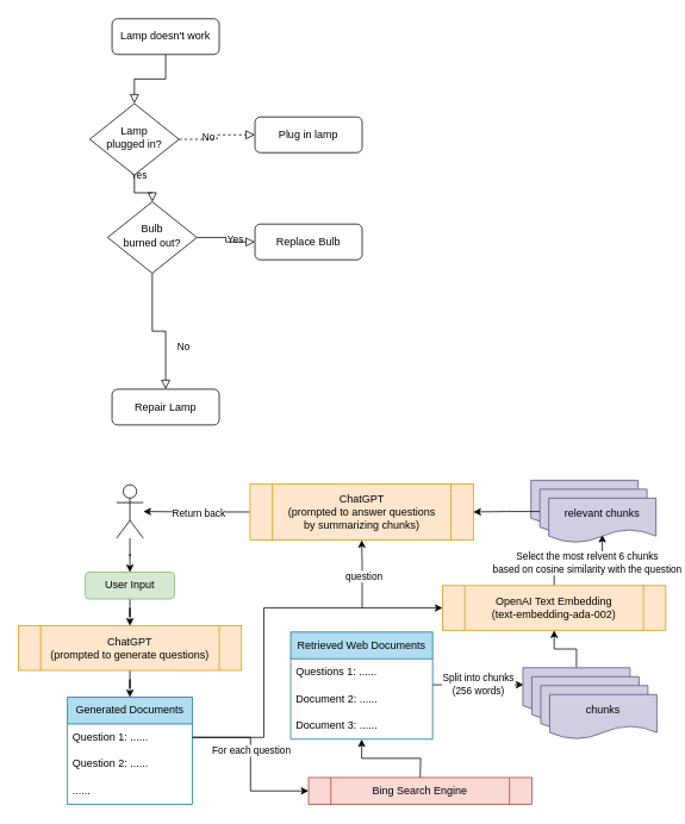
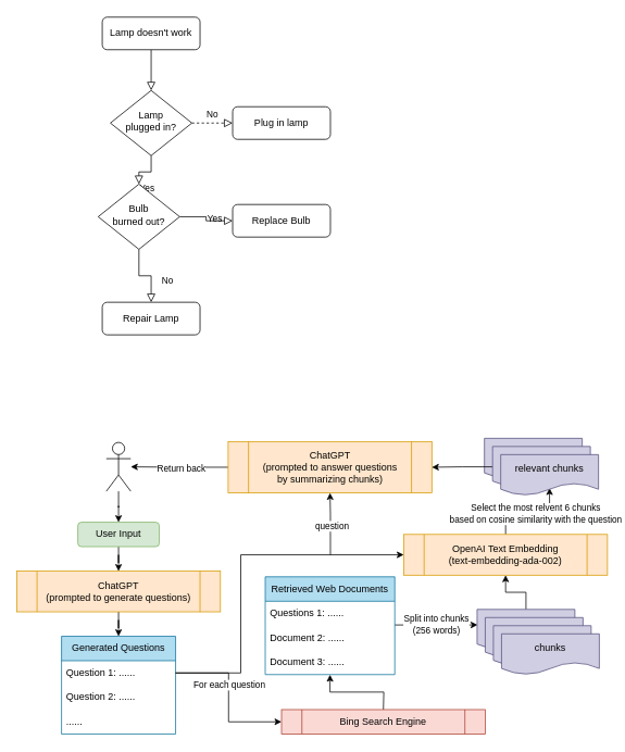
  <mxCell id="0" />
  <mxCell id="1" parent="0" />
  <mxCell id="2" value="" style="rounded=0;html=1;jettySize=auto;orthogonalLoop=1;fontSize=11;endArrow=block;endFill=0;endSize=8;strokeWidth=1;shadow=0;labelBackgroundColor=none;edgeStyle=orthogonalEdgeStyle;" parent="1" source="3" target="6" edge="1"><mxGeometry relative="1" as="geometry" /></mxCell>
  <mxCell id="3" value="Lamp doesn't work" style="rounded=1;whiteSpace=wrap;html=1;fontSize=12;glass=0;strokeWidth=1;shadow=0;" parent="1" vertex="1"><mxGeometry x="125" y="20" width="120" height="40" as="geometry" /></mxCell>
  <mxCell id="4" value="Yes" style="rounded=0;html=1;jettySize=auto;orthogonalLoop=1;fontSize=11;endArrow=block;endFill=0;endSize=8;strokeWidth=1;shadow=0;labelBackgroundColor=none;edgeStyle=orthogonalEdgeStyle;" parent="1" source="6" target="10" edge="1"><mxGeometry y="20" relative="1" as="geometry"><mxPoint as="offset" /></mxGeometry></mxCell>
  <mxCell id="5" value="No" style="edgeStyle=orthogonalEdgeStyle;rounded=0;html=1;jettySize=auto;orthogonalLoop=1;fontSize=11;endArrow=block;endFill=0;endSize=8;strokeWidth=1;shadow=0;labelBackgroundColor=none;dashed=1;" parent="1" source="6" target="7" edge="1"><mxGeometry y="10" relative="1" as="geometry"><mxPoint as="offset" /></mxGeometry></mxCell>
- <mxCell id="6" value="Lamp&lt;br&gt;plugged in?" style="rhombus;whiteSpace=wrap;html=1;shadow=0;fontFamily=Helvetica;fontSize=12;align=center;strokeWidth=1;spacing=6;spacingTop=-4;" parent="1" vertex="1"><mxGeometry x="100" y="115" width="100" height="80" as="geometry" /></mxCell>
+ <mxCell id="6" value="Lamp&lt;br&gt;plugged in?" style="rhombus;whiteSpace=wrap;html=1;shadow=0;fontFamily=Helvetica;fontSize=12;align=center;strokeWidth=1;spacing=6;spacingTop=-4;" parent="1" vertex="1"><mxGeometry x="135" y="110" width="100" height="80" as="geometry" /></mxCell>
  <mxCell id="7" value="Plug in lamp" style="rounded=1;whiteSpace=wrap;html=1;fontSize=12;glass=0;strokeWidth=1;shadow=0;" parent="1" vertex="1"><mxGeometry x="285" y="130" width="120" height="40" as="geometry" /></mxCell>
  <mxCell id="8" value="No" style="rounded=0;html=1;jettySize=auto;orthogonalLoop=1;fontSize=11;endArrow=block;endFill=0;endSize=8;strokeWidth=1;shadow=0;labelBackgroundColor=none;edgeStyle=orthogonalEdgeStyle;" parent="1" source="10" target="11" edge="1"><mxGeometry x="0.333" y="20" relative="1" as="geometry"><mxPoint as="offset" /></mxGeometry></mxCell>
  <mxCell id="9" value="Yes" style="edgeStyle=orthogonalEdgeStyle;rounded=0;html=1;jettySize=auto;orthogonalLoop=1;fontSize=11;endArrow=block;endFill=0;endSize=8;strokeWidth=1;shadow=0;labelBackgroundColor=none;" parent="1" source="10" target="12" edge="1"><mxGeometry y="10" relative="1" as="geometry"><mxPoint as="offset" /></mxGeometry></mxCell>
  <mxCell id="10" value="Bulb&lt;br&gt;burned out?" style="rhombus;whiteSpace=wrap;html=1;shadow=0;fontFamily=Helvetica;fontSize=12;align=center;strokeWidth=1;spacing=6;spacingTop=-4;" parent="1" vertex="1"><mxGeometry x="120" y="225" width="100" height="80" as="geometry" /></mxCell>
- <mxCell id="11" value="Repair Lamp" style="rounded=1;whiteSpace=wrap;html=1;fontSize=12;glass=0;strokeWidth=1;shadow=0;" parent="1" vertex="1"><mxGeometry x="125" y="435" width="120" height="40" as="geometry" /></mxCell>
+ <mxCell id="11" value="Repair Lamp" style="rounded=1;whiteSpace=wrap;html=1;fontSize=12;glass=0;strokeWidth=1;shadow=0;" parent="1" vertex="1"><mxGeometry x="125" y="370" width="120" height="40" as="geometry" /></mxCell>
  <mxCell id="12" value="Replace Bulb" style="rounded=1;whiteSpace=wrap;html=1;fontSize=12;glass=0;strokeWidth=1;shadow=0;" parent="1" vertex="1"><mxGeometry x="285" y="250" width="120" height="40" as="geometry" /></mxCell>
  <mxCell id="13" style="edgeStyle=orthogonalEdgeStyle;rounded=0;orthogonalLoop=1;jettySize=auto;html=1;entryX=0.5;entryY=0;entryDx=0;entryDy=0;" edge="1" parent="1" source="14" target="16"><mxGeometry relative="1" as="geometry" /></mxCell>
  <mxCell id="14" value="User Input" style="rounded=1;whiteSpace=wrap;html=1;fillColor=#d5e8d4;strokeColor=#82b366;" vertex="1" parent="1"><mxGeometry x="95" y="640" width="100" height="30" as="geometry" /></mxCell>
  <mxCell id="15" style="edgeStyle=orthogonalEdgeStyle;rounded=0;orthogonalLoop=1;jettySize=auto;html=1;entryX=0.5;entryY=0;entryDx=0;entryDy=0;" edge="1" parent="1" source="16" target="17"><mxGeometry relative="1" as="geometry" /></mxCell>
  <mxCell id="16" value="ChatGPT&lt;br&gt;(prompted to generate questions)" style="shape=process;whiteSpace=wrap;html=1;backgroundOutline=1;fillColor=#ffe6cc;strokeColor=#d79b00;" vertex="1" parent="1"><mxGeometry x="20" y="700" width="250" height="50" as="geometry" /></mxCell>
- <mxCell id="17" value="Generated Documents" style="swimlane;fontStyle=0;childLayout=stackLayout;horizontal=1;startSize=30;horizontalStack=0;resizeParent=1;resizeParentMax=0;resizeLast=0;collapsible=1;marginBottom=0;whiteSpace=wrap;html=1;fillColor=#b1ddf0;strokeColor=#10739e;" vertex="1" parent="1"><mxGeometry x="75" y="780" width="140" height="120" as="geometry" /></mxCell>
+ <mxCell id="17" value="Generated Questions" style="swimlane;fontStyle=0;childLayout=stackLayout;horizontal=1;startSize=30;horizontalStack=0;resizeParent=1;resizeParentMax=0;resizeLast=0;collapsible=1;marginBottom=0;whiteSpace=wrap;html=1;fillColor=#b1ddf0;strokeColor=#10739e;" vertex="1" parent="1"><mxGeometry x="75" y="780" width="140" height="120" as="geometry" /></mxCell>
  <mxCell id="18" value="Question 1: ......" style="text;strokeColor=none;fillColor=none;align=left;verticalAlign=middle;spacingLeft=4;spacingRight=4;overflow=hidden;points=[[0,0.5],[1,0.5]];portConstraint=eastwest;rotatable=0;whiteSpace=wrap;html=1;" vertex="1" parent="17"><mxGeometry y="30" width="140" height="30" as="geometry" /></mxCell>
  <mxCell id="19" value="Question 2: ......" style="text;strokeColor=none;fillColor=none;align=left;verticalAlign=middle;spacingLeft=4;spacingRight=4;overflow=hidden;points=[[0,0.5],[1,0.5]];portConstraint=eastwest;rotatable=0;whiteSpace=wrap;html=1;" vertex="1" parent="17"><mxGeometry y="60" width="140" height="30" as="geometry" /></mxCell>
  <mxCell id="20" value="......" style="text;strokeColor=none;fillColor=none;align=left;verticalAlign=middle;spacingLeft=4;spacingRight=4;overflow=hidden;points=[[0,0.5],[1,0.5]];portConstraint=eastwest;rotatable=0;whiteSpace=wrap;html=1;" vertex="1" parent="17"><mxGeometry y="90" width="140" height="30" as="geometry" /></mxCell>
  <mxCell id="21" style="edgeStyle=orthogonalEdgeStyle;rounded=0;orthogonalLoop=1;jettySize=auto;html=1;" edge="1" parent="1" source="22" target="14"><mxGeometry relative="1" as="geometry" /></mxCell>
  <mxCell id="22" value="" style="shape=umlActor;verticalLabelPosition=bottom;verticalAlign=top;html=1;outlineConnect=0;" vertex="1" parent="1"><mxGeometry x="130" y="542" width="30" height="60" as="geometry" /></mxCell>
  <mxCell id="23" style="edgeStyle=orthogonalEdgeStyle;rounded=0;orthogonalLoop=1;jettySize=auto;html=1;entryX=0.5;entryY=1.005;entryDx=0;entryDy=0;entryPerimeter=0;" edge="1" parent="1" target="31"><mxGeometry relative="1" as="geometry"><mxPoint x="470" y="870" as="sourcePoint" /></mxGeometry></mxCell>
  <mxCell id="24" value="Bing Search Engine" style="shape=process;whiteSpace=wrap;html=1;backgroundOutline=1;fillColor=#fad9d5;strokeColor=#ae4132;" vertex="1" parent="1"><mxGeometry x="345" y="870" width="250" height="30" as="geometry" /></mxCell>
  <mxCell id="25" style="edgeStyle=orthogonalEdgeStyle;rounded=0;orthogonalLoop=1;jettySize=auto;html=1;entryX=0;entryY=0.5;entryDx=0;entryDy=0;" edge="1" parent="1" source="18" target="24"><mxGeometry relative="1" as="geometry" /></mxCell>
  <mxCell id="26" value="For each question" style="edgeLabel;html=1;align=center;verticalAlign=middle;resizable=0;points=[];" vertex="1" connectable="0" parent="25"><mxGeometry x="-0.167" relative="1" as="geometry"><mxPoint as="offset" /></mxGeometry></mxCell>
  <mxCell id="27" value="Split into chunks &lt;br&gt;(256 words)" style="edgeStyle=orthogonalEdgeStyle;rounded=0;orthogonalLoop=1;jettySize=auto;html=1;entryX=0.005;entryY=0.382;entryDx=0;entryDy=0;entryPerimeter=0;" edge="1" parent="1" source="28" target="33"><mxGeometry relative="1" as="geometry"><Array as="points"><mxPoint x="529" y="767" /></Array></mxGeometry></mxCell>
  <mxCell id="28" value="Retrieved Web Documents" style="swimlane;fontStyle=0;childLayout=stackLayout;horizontal=1;startSize=30;horizontalStack=0;resizeParent=1;resizeParentMax=0;resizeLast=0;collapsible=1;marginBottom=0;whiteSpace=wrap;html=1;fillColor=#b1ddf0;strokeColor=#10739e;" vertex="1" parent="1"><mxGeometry x="325" y="707" width="159" height="120" as="geometry" /></mxCell>
  <mxCell id="29" value="Questions 1: ......" style="text;strokeColor=none;fillColor=none;align=left;verticalAlign=middle;spacingLeft=4;spacingRight=4;overflow=hidden;points=[[0,0.5],[1,0.5]];portConstraint=eastwest;rotatable=0;whiteSpace=wrap;html=1;" vertex="1" parent="28"><mxGeometry y="30" width="159" height="30" as="geometry" /></mxCell>
  <mxCell id="30" value="Document 2: ......" style="text;strokeColor=none;fillColor=none;align=left;verticalAlign=middle;spacingLeft=4;spacingRight=4;overflow=hidden;points=[[0,0.5],[1,0.5]];portConstraint=eastwest;rotatable=0;whiteSpace=wrap;html=1;" vertex="1" parent="28"><mxGeometry y="60" width="159" height="30" as="geometry" /></mxCell>
  <mxCell id="31" value="Document 3: ......" style="text;strokeColor=none;fillColor=none;align=left;verticalAlign=middle;spacingLeft=4;spacingRight=4;overflow=hidden;points=[[0,0.5],[1,0.5]];portConstraint=eastwest;rotatable=0;whiteSpace=wrap;html=1;" vertex="1" parent="28"><mxGeometry y="90" width="159" height="30" as="geometry" /></mxCell>
  <mxCell id="32" style="edgeStyle=orthogonalEdgeStyle;rounded=0;orthogonalLoop=1;jettySize=auto;html=1;entryX=0.5;entryY=1;entryDx=0;entryDy=0;" edge="1" parent="1" source="33" target="38"><mxGeometry relative="1" as="geometry" /></mxCell>
  <mxCell id="33" value="" style="shape=document;whiteSpace=wrap;html=1;boundedLbl=1;fillColor=#d0cee2;strokeColor=#56517e;" vertex="1" parent="1"><mxGeometry x="585" y="747" width="120" height="50" as="geometry" /></mxCell>
  <mxCell id="34" value="" style="shape=document;whiteSpace=wrap;html=1;boundedLbl=1;fillColor=#d0cee2;strokeColor=#56517e;" vertex="1" parent="1"><mxGeometry x="595" y="757" width="120" height="50" as="geometry" /></mxCell>
  <mxCell id="35" value="" style="shape=document;whiteSpace=wrap;html=1;boundedLbl=1;fillColor=#d0cee2;strokeColor=#56517e;" vertex="1" parent="1"><mxGeometry x="605" y="767" width="120" height="50" as="geometry" /></mxCell>
  <mxCell id="36" value="chunks" style="shape=document;whiteSpace=wrap;html=1;boundedLbl=1;fillColor=#d0cee2;strokeColor=#56517e;" vertex="1" parent="1"><mxGeometry x="615" y="777" width="120" height="50" as="geometry" /></mxCell>
  <mxCell id="37" value="Select the most relvent 6&amp;nbsp;chunks &lt;br&gt;based on cosine similarity with the question" style="edgeStyle=orthogonalEdgeStyle;rounded=0;orthogonalLoop=1;jettySize=auto;html=1;entryX=0.499;entryY=0.82;entryDx=0;entryDy=0;entryPerimeter=0;" edge="1" parent="1" source="38" target="43"><mxGeometry x="0.123" relative="1" as="geometry"><mxPoint x="545" y="610" as="targetPoint" /><Array as="points"><mxPoint x="620" y="630" /><mxPoint x="674" y="630" /></Array><mxPoint as="offset" /></mxGeometry></mxCell>
  <mxCell id="38" value="OpenAI Text Embedding&lt;br&gt;(text-embedding-ada-002)" style="shape=process;whiteSpace=wrap;html=1;backgroundOutline=1;fillColor=#ffe6cc;strokeColor=#d79b00;" vertex="1" parent="1"><mxGeometry x="495" y="655" width="250" height="50" as="geometry" /></mxCell>
  <mxCell id="39" style="edgeStyle=orthogonalEdgeStyle;rounded=0;orthogonalLoop=1;jettySize=auto;html=1;entryX=0;entryY=0.5;entryDx=0;entryDy=0;" edge="1" parent="1" source="18" target="38"><mxGeometry relative="1" as="geometry"><Array as="points"><mxPoint x="295" y="825" /><mxPoint x="295" y="680" /><mxPoint x="495" y="680" /></Array></mxGeometry></mxCell>
  <mxCell id="40" value="" style="shape=document;whiteSpace=wrap;html=1;boundedLbl=1;fillColor=#d0cee2;strokeColor=#56517e;" vertex="1" parent="1"><mxGeometry x="594" y="537" width="120" height="50" as="geometry" /></mxCell>
  <mxCell id="41" style="edgeStyle=orthogonalEdgeStyle;rounded=0;orthogonalLoop=1;jettySize=auto;html=1;entryX=1;entryY=0.5;entryDx=0;entryDy=0;" edge="1" parent="1" source="42" target="46"><mxGeometry relative="1" as="geometry" /></mxCell>
  <mxCell id="42" value="" style="shape=document;whiteSpace=wrap;html=1;boundedLbl=1;fillColor=#d0cee2;strokeColor=#56517e;" vertex="1" parent="1"><mxGeometry x="604" y="547" width="120" height="50" as="geometry" /></mxCell>
  <mxCell id="43" value="relevant chunks" style="shape=document;whiteSpace=wrap;html=1;boundedLbl=1;fillColor=#d0cee2;strokeColor=#56517e;" vertex="1" parent="1"><mxGeometry x="614" y="557" width="120" height="50" as="geometry" /></mxCell>
  <mxCell id="44" style="edgeStyle=orthogonalEdgeStyle;rounded=0;orthogonalLoop=1;jettySize=auto;html=1;" edge="1" parent="1" source="46" target="22"><mxGeometry relative="1" as="geometry" /></mxCell>
  <mxCell id="45" value="Return back" style="edgeLabel;html=1;align=center;verticalAlign=middle;resizable=0;points=[];" vertex="1" connectable="0" parent="44"><mxGeometry x="-0.03" y="1" relative="1" as="geometry"><mxPoint as="offset" /></mxGeometry></mxCell>
  <mxCell id="46" value="ChatGPT&lt;br&gt;(prompted to answer questions&lt;br&gt;by summarizing chunks)" style="shape=process;whiteSpace=wrap;html=1;backgroundOutline=1;fillColor=#ffe6cc;strokeColor=#d79b00;" vertex="1" parent="1"><mxGeometry x="279.5" y="541" width="250" height="63" as="geometry" /></mxCell>
  <mxCell id="47" value="" style="endArrow=classic;html=1;rounded=0;entryX=0.5;entryY=1;entryDx=0;entryDy=0;" edge="1" parent="1" target="46"><mxGeometry width="50" height="50" relative="1" as="geometry"><mxPoint x="405" y="680" as="sourcePoint" /><mxPoint x="365" y="690" as="targetPoint" /><Array as="points"><mxPoint x="405" y="630" /></Array></mxGeometry></mxCell>
  <mxCell id="48" value="question" style="edgeLabel;html=1;align=center;verticalAlign=middle;resizable=0;points=[];" vertex="1" connectable="0" parent="47"><mxGeometry x="-0.056" y="-1" relative="1" as="geometry"><mxPoint as="offset" /></mxGeometry></mxCell>
